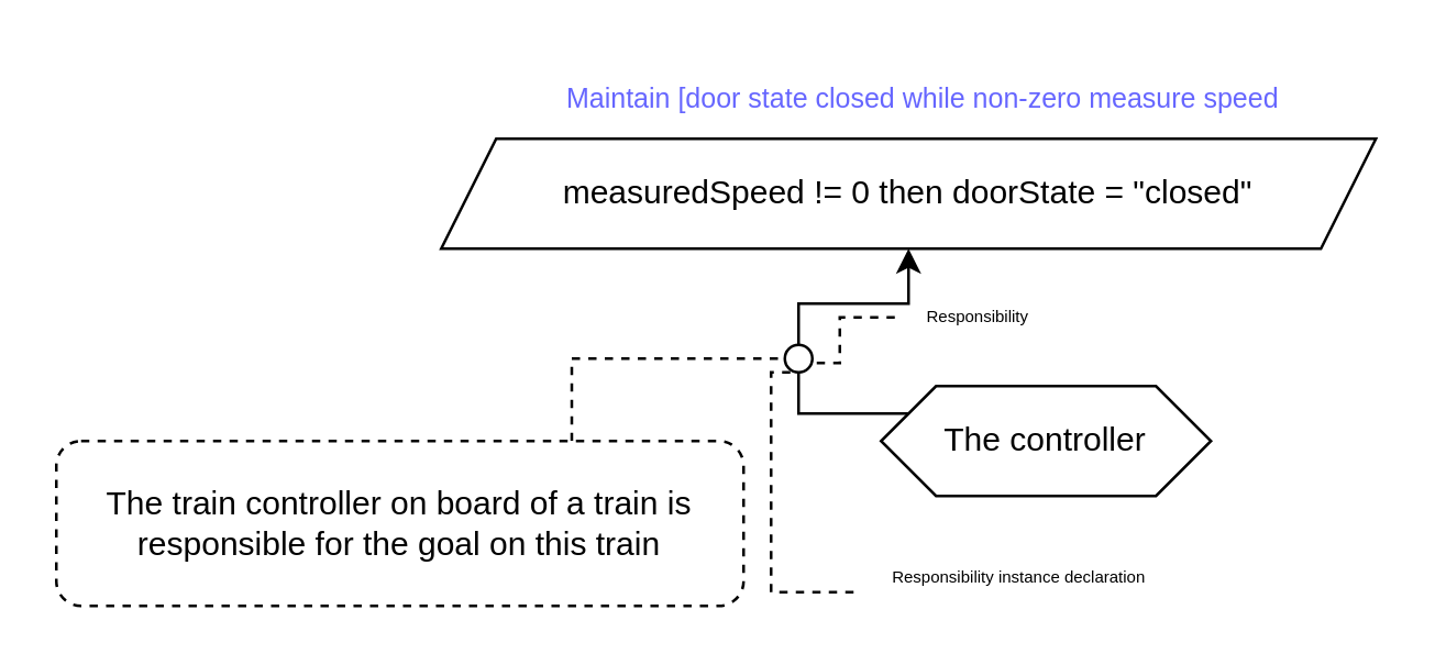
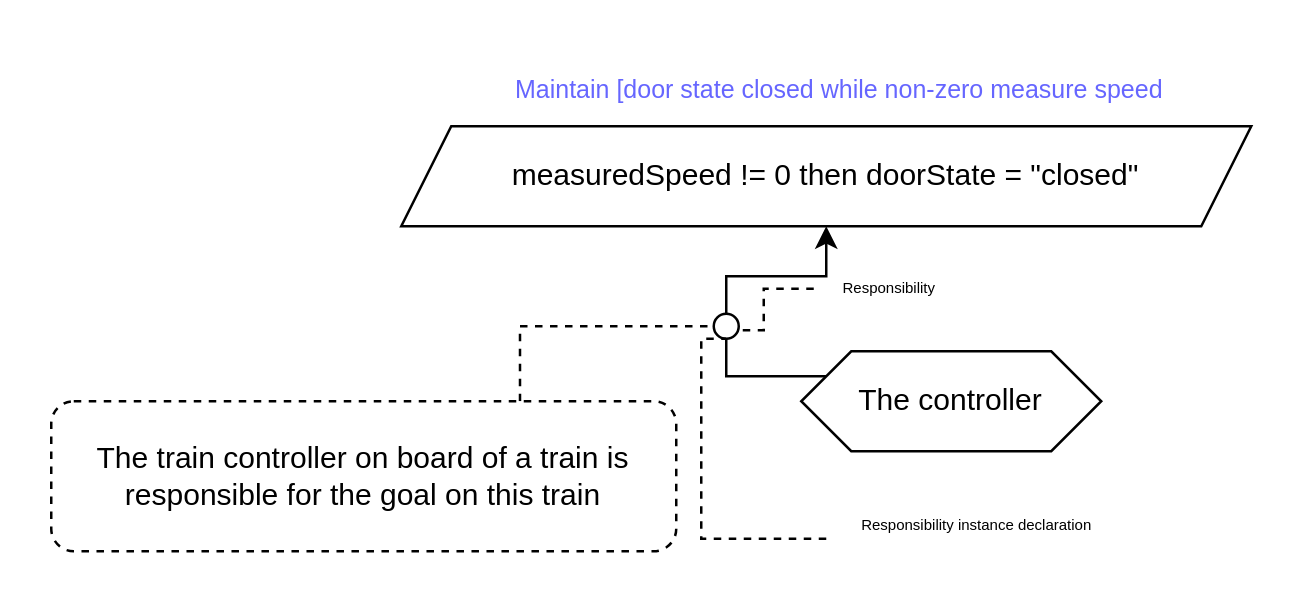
  <mxCell id="0" />
  <mxCell id="1" parent="0" />
  <mxCell id="2" value="measuredSpeed != 0 then doorState = &quot;closed&quot;" style="shape=parallelogram;perimeter=parallelogramPerimeter;whiteSpace=wrap;html=1;fixedSize=1;" vertex="1" parent="1"><mxGeometry x="160" y="50" width="340" height="40" as="geometry" /></mxCell>
  <mxCell id="3" value="Maintain [door state closed while non-zero measure speed" style="text;html=1;align=center;verticalAlign=middle;resizable=0;points=[];autosize=1;strokeColor=none;fillColor=none;fontSize=10;fontColor=#6666FF;" vertex="1" parent="1"><mxGeometry x="195" y="20" width="280" height="30" as="geometry" /></mxCell>
  <mxCell id="4" style="edgeStyle=orthogonalEdgeStyle;rounded=0;orthogonalLoop=1;jettySize=auto;html=1;entryX=0.5;entryY=1;entryDx=0;entryDy=0;" edge="1" parent="1" source="5" target="2"><mxGeometry relative="1" as="geometry"><Array as="points"><mxPoint x="290" y="150" /><mxPoint x="290" y="110" /><mxPoint x="330" y="110" /></Array></mxGeometry></mxCell>
  <mxCell id="5" value="The controller" style="shape=hexagon;perimeter=hexagonPerimeter2;whiteSpace=wrap;html=1;fixedSize=1;" vertex="1" parent="1"><mxGeometry x="320" y="140" width="120" height="40" as="geometry" /></mxCell>
  <mxCell id="6" value="" style="ellipse;whiteSpace=wrap;html=1;aspect=fixed;" vertex="1" parent="1"><mxGeometry x="285" y="125" width="10" height="10" as="geometry" /></mxCell>
  <mxCell id="7" style="edgeStyle=orthogonalEdgeStyle;rounded=0;orthogonalLoop=1;jettySize=auto;html=1;exitX=0.75;exitY=0;exitDx=0;exitDy=0;entryX=0;entryY=0.5;entryDx=0;entryDy=0;dashed=1;startArrow=none;startFill=0;endArrow=none;endFill=0;" edge="1" parent="1" source="8" target="6"><mxGeometry relative="1" as="geometry" /></mxCell>
  <mxCell id="8" value="The train controller on board of a train is responsible for the goal on this train" style="rounded=1;whiteSpace=wrap;html=1;dashed=1;" vertex="1" parent="1"><mxGeometry x="20" y="160" width="250" height="60" as="geometry" /></mxCell>
  <mxCell id="9" value="Responsibility" style="text;html=1;align=center;verticalAlign=middle;resizable=0;points=[];autosize=1;strokeColor=none;fillColor=none;fontSize=6;" vertex="1" parent="1"><mxGeometry x="325" y="105" width="60" height="20" as="geometry" /></mxCell>
  <mxCell id="10" style="edgeStyle=orthogonalEdgeStyle;rounded=0;orthogonalLoop=1;jettySize=auto;html=1;entryX=0.981;entryY=0.655;entryDx=0;entryDy=0;entryPerimeter=0;endArrow=none;endFill=0;startArrow=none;startFill=0;dashed=1;" edge="1" parent="1" source="9" target="6"><mxGeometry relative="1" as="geometry" /></mxCell>
  <mxCell id="11" style="edgeStyle=orthogonalEdgeStyle;rounded=0;orthogonalLoop=1;jettySize=auto;html=1;entryX=0.5;entryY=1;entryDx=0;entryDy=0;endArrow=none;endFill=0;dashed=1;" edge="1" parent="1" source="12" target="6"><mxGeometry relative="1" as="geometry"><Array as="points"><mxPoint x="280" y="215" /><mxPoint x="280" y="135" /></Array></mxGeometry></mxCell>
- <mxCell id="12" value="Responsibility instance declaration" style="text;html=1;align=center;verticalAlign=middle;resizable=0;points=[];autosize=1;strokeColor=none;fillColor=none;fontSize=6;" vertex="1" parent="1"><mxGeometry x="310" y="200" width="120" height="20" as="geometry" /></mxCell>
+ <mxCell id="12" value="Responsibility instance declaration" style="text;html=1;align=center;verticalAlign=middle;resizable=0;points=[];autosize=1;strokeColor=none;fillColor=none;fontSize=6;" vertex="1" parent="1"><mxGeometry x="330" y="200" width="120" height="20" as="geometry" /></mxCell>
